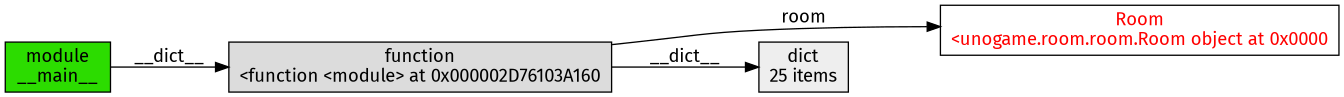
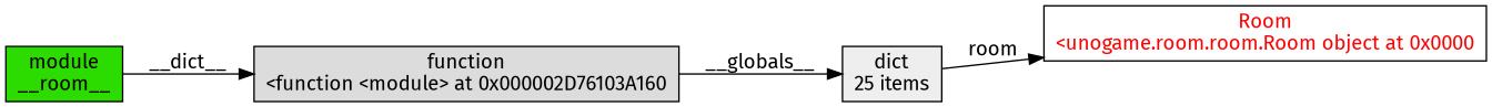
  digraph {
    fontname="Fira Sans"
    rankdir=LR
    node [fontname="Fira Sans" shape=box style=filled]
    edge [fontname="Fira Sans" weight=10]
    n1 [fillcolor="0,0,1" fontcolor=red label="Room\n<unogame.room.room.Room object at 0x0000"]
    n2 [fillcolor="0,0,0.93" label="dict\n25 items"]
-   n3 [fillcolor="0.3,1,0.86" label="module\n__main__"]
+   n3 [fillcolor="0.3,1,0.86" label="module\n__room__"]
    n4 [fillcolor="0,0,0.86" label="function\n<function <module> at 0x000002D76103A160"]
-   n4 -> n1 [label=room weight=2]
+   n2 -> n1 [label=room weight=2]
    n3 -> n4 [label=__dict__]
-   n4 -> n2 [label=__dict__]
+   n4 -> n2 [label=__globals__]
  }
